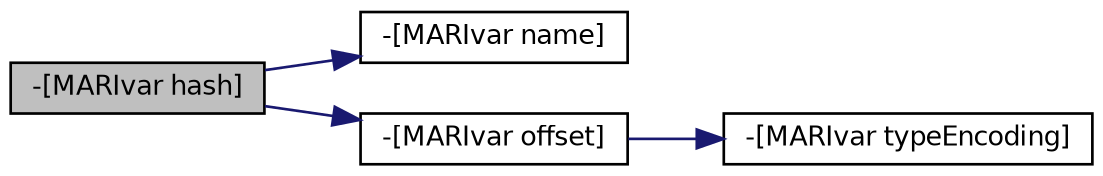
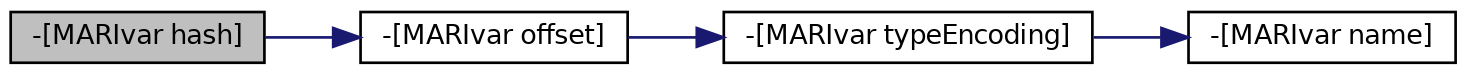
  digraph {
    rankdir=LR
    node [color=black fillcolor=white fontname=Helvetica fontsize=10 shape=record style=filled]
    edge [color=midnightblue fontname=Helvetica fontsize=10 labelfontname=Helvetica labelfontsize=10 style=solid]
    n1 [fillcolor=grey75 fontcolor=black height=0.2 label="-[MARIvar hash]" width=0.4]
    n2 [height=0.2 label="-[MARIvar name]" width=0.4]
    n3 [height=0.2 label="-[MARIvar offset]" width=0.4]
    n4 [height=0.2 label="-[MARIvar typeEncoding]" width=0.4]
-   n1 -> n2
+   n4 -> n2
    n1 -> n3
    n3 -> n4
  }
